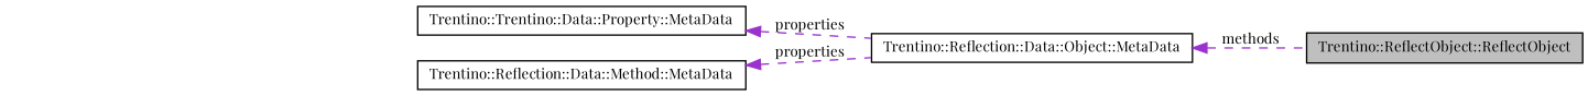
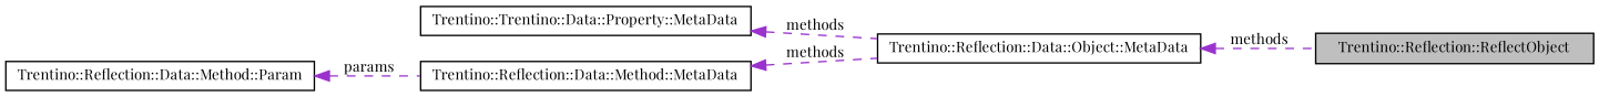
  digraph {
    fontname="Playfair Display"
    rankdir=LR
    node [color=black fillcolor=white fontname="Playfair Display" fontsize=10 shape=record style=filled]
    edge [color=darkorchid3 dir=back fontname="Playfair Display" fontsize=10 labelfontname=Helvetica labelfontsize=10 style=dashed]
-   n1 [fillcolor=grey75 fontcolor=black height=0.2 label="Trentino::ReflectObject::ReflectObject" width=0.4]
+   n1 [fillcolor=grey75 fontcolor=black height=0.2 label="Trentino::Reflection::ReflectObject" width=0.4]
    n2 [height=0.2 label="Trentino::Reflection::Data::Object::MetaData" width=0.4]
    n3 [height=0.2 label="Trentino::Trentino::Data::Property::MetaData" width=0.4]
    n4 [height=0.2 label="Trentino::Reflection::Data::Method::MetaData" width=0.4]
+   n5 [height=0.2 label="Trentino::Reflection::Data::Method::Param" width=0.4]
    n2 -> n1 [label=" methods"]
-   n3 -> n2 [label=" properties"]
-   n4 -> n2 [label=" properties"]
+   n3 -> n2 [label=" methods"]
+   n4 -> n2 [label=" methods"]
+   n5 -> n4 [label=" params"]
  }
